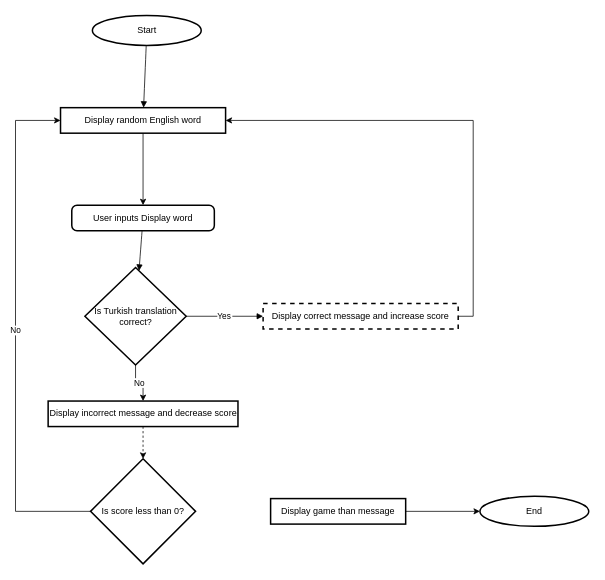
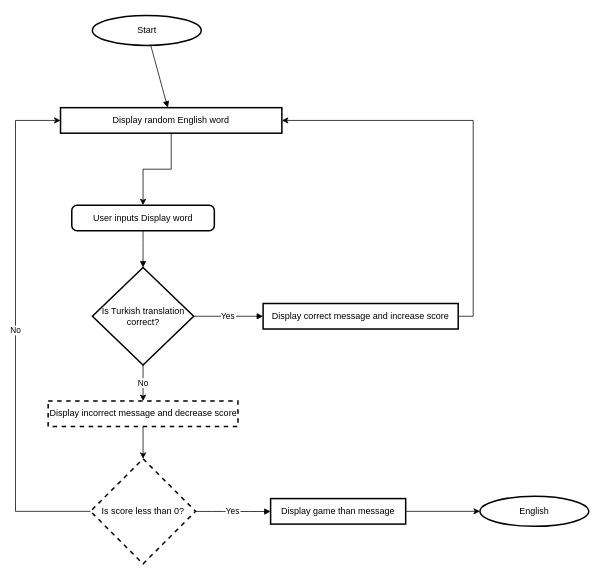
  <mxCell id="0" />
  <mxCell id="1" parent="0" />
  <mxCell id="2" value="Start" style="whiteSpace=wrap;strokeWidth=2;shape=ellipse;perimeter=ellipsePerimeter;html=1;" parent="1" vertex="1"><mxGeometry x="122.5" y="20" width="145" height="40" as="geometry" /></mxCell>
  <mxCell id="3" style="edgeStyle=orthogonalEdgeStyle;rounded=0;orthogonalLoop=1;jettySize=auto;html=1;" edge="1" parent="1" source="4" target="5"><mxGeometry relative="1" as="geometry"><Array as="points" /></mxGeometry></mxCell>
- <mxCell id="4" value="Display random English word" style="whiteSpace=wrap;strokeWidth=2;" parent="1" vertex="1"><mxGeometry x="80" y="143" width="220" height="34" as="geometry" /></mxCell>
+ <mxCell id="4" value="Display random English word" style="whiteSpace=wrap;strokeWidth=2;" parent="1" vertex="1"><mxGeometry x="80" y="143" width="295" height="34" as="geometry" /></mxCell>
  <mxCell id="5" value="User inputs Display word" style="rounded=1;absoluteArcSize=1;arcSize=14;whiteSpace=wrap;strokeWidth=2;" parent="1" vertex="1"><mxGeometry x="95" y="273" width="190" height="34" as="geometry" /></mxCell>
  <mxCell id="6" value="No" style="edgeStyle=orthogonalEdgeStyle;rounded=0;orthogonalLoop=1;jettySize=auto;html=1;" edge="1" parent="1" source="7" target="11"><mxGeometry relative="1" as="geometry" /></mxCell>
- <mxCell id="7" value="Is Turkish translation correct?" style="rhombus;strokeWidth=2;whiteSpace=wrap;" parent="1" vertex="1"><mxGeometry x="112.5" y="356" width="135" height="130" as="geometry" /></mxCell>
+ <mxCell id="7" value="Is Turkish translation correct?" style="rhombus;strokeWidth=2;whiteSpace=wrap;" parent="1" vertex="1"><mxGeometry x="122.5" y="356" width="135" height="130" as="geometry" /></mxCell>
  <mxCell id="8" style="edgeStyle=orthogonalEdgeStyle;rounded=0;orthogonalLoop=1;jettySize=auto;html=1;" edge="1" parent="1" source="9" target="4"><mxGeometry relative="1" as="geometry"><Array as="points"><mxPoint x="630" y="421" /><mxPoint x="630" y="160" /></Array></mxGeometry></mxCell>
- <mxCell id="9" value="Display correct message and increase score" style="whiteSpace=wrap;strokeWidth=2;dashed=1;" parent="1" vertex="1"><mxGeometry x="350" y="404" width="260" height="34" as="geometry" /></mxCell>
- <mxCell id="10" style="edgeStyle=orthogonalEdgeStyle;rounded=0;orthogonalLoop=1;jettySize=auto;html=1;dashed=1;" edge="1" parent="1" source="11" target="13"><mxGeometry relative="1" as="geometry" /></mxCell>
- <mxCell id="11" value="Display incorrect message and decrease score" style="whiteSpace=wrap;strokeWidth=2;" parent="1" vertex="1"><mxGeometry x="63.5" y="534" width="253" height="34" as="geometry" /></mxCell>
+ <mxCell id="9" value="Display correct message and increase score" style="whiteSpace=wrap;strokeWidth=2;" parent="1" vertex="1"><mxGeometry x="350" y="404" width="260" height="34" as="geometry" /></mxCell>
+ <mxCell id="10" style="edgeStyle=orthogonalEdgeStyle;rounded=0;orthogonalLoop=1;jettySize=auto;html=1;" edge="1" parent="1" source="11" target="13"><mxGeometry relative="1" as="geometry" /></mxCell>
+ <mxCell id="11" value="Display incorrect message and decrease score" style="whiteSpace=wrap;strokeWidth=2;dashed=1;" parent="1" vertex="1"><mxGeometry x="63.5" y="534" width="253" height="34" as="geometry" /></mxCell>
  <mxCell id="12" value="No" style="edgeStyle=orthogonalEdgeStyle;rounded=0;orthogonalLoop=1;jettySize=auto;html=1;" edge="1" parent="1" source="13" target="4"><mxGeometry relative="1" as="geometry"><Array as="points"><mxPoint x="20" y="681" /><mxPoint x="20" y="160" /></Array></mxGeometry></mxCell>
- <mxCell id="13" value="Is score less than 0?" style="rhombus;strokeWidth=2;whiteSpace=wrap;" parent="1" vertex="1"><mxGeometry x="120" y="611" width="140" height="140" as="geometry" /></mxCell>
+ <mxCell id="13" value="Is score less than 0?" style="rhombus;strokeWidth=2;whiteSpace=wrap;dashed=1;" parent="1" vertex="1"><mxGeometry x="120" y="611" width="140" height="140" as="geometry" /></mxCell>
  <mxCell id="14" style="edgeStyle=orthogonalEdgeStyle;rounded=0;orthogonalLoop=1;jettySize=auto;html=1;" edge="1" parent="1" source="15" target="20"><mxGeometry relative="1" as="geometry" /></mxCell>
  <mxCell id="15" value="Display game than message" style="whiteSpace=wrap;strokeWidth=2;" parent="1" vertex="1"><mxGeometry x="360" y="664" width="180" height="34" as="geometry" /></mxCell>
  <mxCell id="16" value="" style="curved=1;startArrow=none;endArrow=block;" parent="1" source="2" target="4" edge="1"><mxGeometry relative="1" as="geometry"><Array as="points" /></mxGeometry></mxCell>
  <mxCell id="17" value="" style="curved=1;startArrow=none;endArrow=block;" parent="1" source="5" target="7" edge="1"><mxGeometry relative="1" as="geometry"><Array as="points" /></mxGeometry></mxCell>
  <mxCell id="18" value="Yes" style="startArrow=none;endArrow=block;" parent="1" source="7" target="9" edge="1"><mxGeometry relative="1" as="geometry" /></mxCell>
- <mxCell id="20" value="End" style="whiteSpace=wrap;strokeWidth=2;shape=ellipse;perimeter=ellipsePerimeter;html=1;" vertex="1" parent="1"><mxGeometry x="639" y="661" width="145" height="40" as="geometry" /></mxCell>
+ <mxCell id="19" value="Yes" style="curved=1;startArrow=none;endArrow=block;exitX=0.999;exitY=0.501;entryX=0.002;entryY=0.507;" parent="1" source="13" target="15" edge="1"><mxGeometry relative="1" as="geometry"><Array as="points" /></mxGeometry></mxCell>
+ <mxCell id="20" value="English" style="whiteSpace=wrap;strokeWidth=2;shape=ellipse;perimeter=ellipsePerimeter;html=1;" vertex="1" parent="1"><mxGeometry x="639" y="661" width="145" height="40" as="geometry" /></mxCell>
